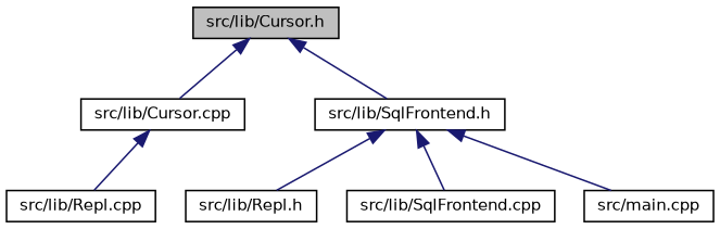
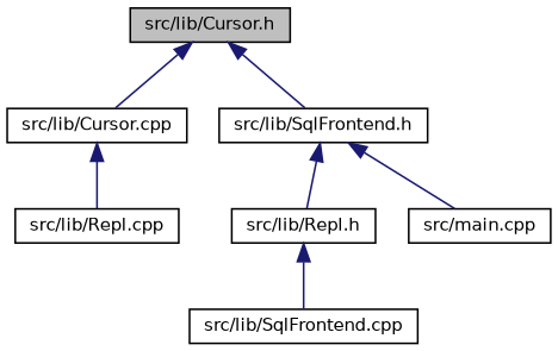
  digraph {
    node [color=black fillcolor=white fontname=Helvetica fontsize=10 shape=record style=filled]
    edge [color=midnightblue dir=back fontname=Helvetica fontsize=10 labelfontname=Helvetica labelfontsize=10 style=solid]
    n1 [fillcolor=grey75 fontcolor=black height=0.2 label="src/lib/Cursor.h" width=0.4]
    n2 [height=0.2 label="src/lib/Cursor.cpp" width=0.4]
    n3 [height=0.2 label="src/lib/SqlFrontend.h" width=0.4]
    n4 [height=0.2 label="src/lib/Repl.cpp" width=0.4]
    n5 [height=0.2 label="src/lib/Repl.h" width=0.4]
    n6 [height=0.2 label="src/lib/SqlFrontend.cpp" width=0.4]
    n7 [height=0.2 label="src/main.cpp" width=0.4]
    n1 -> n2
    n1 -> n3
    n2 -> n4
    n3 -> n5
-   n3 -> n6
+   n5 -> n6
    n3 -> n7
  }
